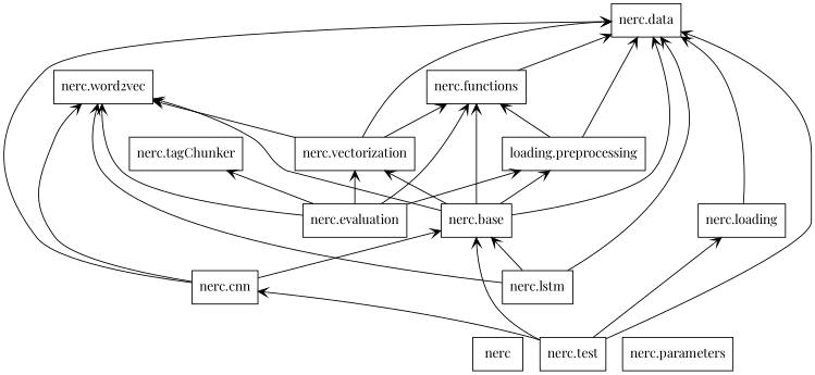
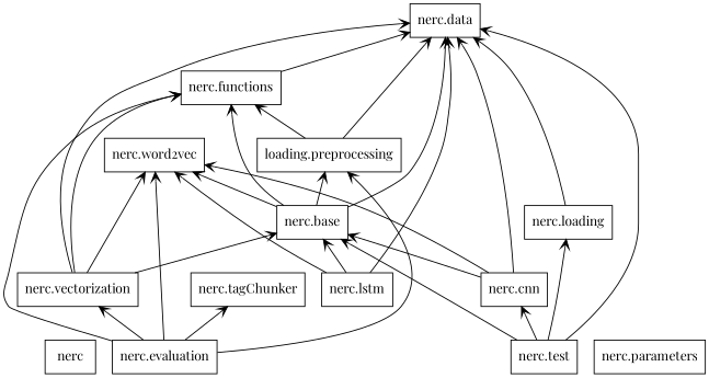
  digraph {
    fontname="Playfair Display"
    rankdir=BT
    node [color=black fontname="Playfair Display" shape=box style=solid]
    edge [arrowhead=open arrowtail=none fontname="Playfair Display"]
    n1 [label=nerc]
    n2 [label="nerc.base"]
    n3 [label="nerc.data"]
    n4 [label="nerc.functions"]
    n5 [label="loading.preprocessing"]
    n6 [label="nerc.vectorization"]
    n7 [label="nerc.word2vec"]
    n8 [label="nerc.cnn"]
    n9 [label="nerc.evaluation"]
    n10 [label="nerc.tagChunker"]
    n11 [label="nerc.loading"]
    n12 [label="nerc.lstm"]
    n13 [label="nerc.parameters"]
    n14 [label="nerc.test"]
    n2 -> n3
    n2 -> n4
    n2 -> n5
-   n2 -> n6
+   n6 -> n2
    n2 -> n7
    n4 -> n3
    n5 -> n3
    n5 -> n4
    n6 -> n3
    n6 -> n4
    n6 -> n7
    n8 -> n2
    n8 -> n3
    n8 -> n7
    n9 -> n4
    n9 -> n5
    n9 -> n6
    n9 -> n7
    n9 -> n10
    n11 -> n3
    n12 -> n2
    n12 -> n3
    n12 -> n7
    n14 -> n2
    n14 -> n3
    n14 -> n8
    n14 -> n11
  }
